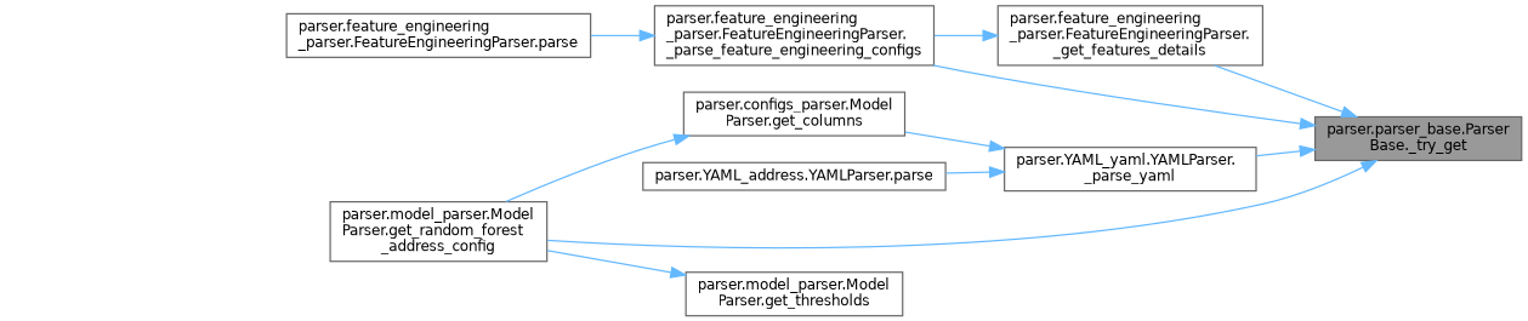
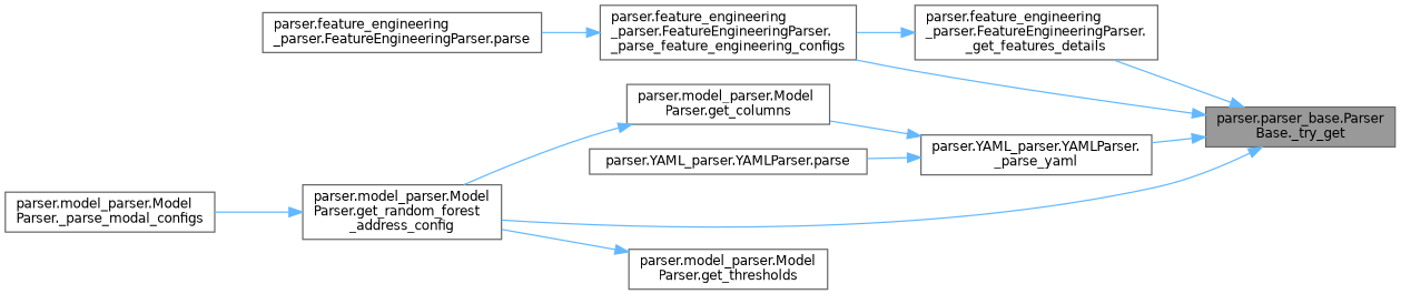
  digraph {
    rankdir=RL
    node [color=grey40 fillcolor=white fontname=Helvetica fontsize=10 shape=box style=filled]
    edge [color=steelblue1 dir=back fontname=Helvetica fontsize=10 labelfontname=Helvetica labelfontsize=10 style=solid]
    n1 [color=gray40 fillcolor=grey60 fontcolor=black height=0.2 label="parser.parser_base.Parser\lBase._try_get" width=0.4]
    n2 [height=0.2 label="parser.feature_engineering\l_parser.FeatureEngineeringParser.\l_get_features_details" width=0.4]
    n3 [height=0.2 label="parser.feature_engineering\l_parser.FeatureEngineeringParser.\l_parse_feature_engineering_configs" width=0.4]
-   n4 [height=0.2 label="parser.YAML_yaml.YAMLParser.\l_parse_yaml" width=0.4]
+   n4 [height=0.2 label="parser.YAML_parser.YAMLParser.\l_parse_yaml" width=0.4]
    n5 [height=0.2 label="parser.model_parser.Model\lParser.get_random_forest\l_address_config" width=0.4]
    n6 [height=0.2 label="parser.feature_engineering\l_parser.FeatureEngineeringParser.parse" width=0.4]
-   n7 [height=0.2 label="parser.configs_parser.Model\lParser.get_columns" width=0.4]
-   n8 [height=0.2 label="parser.YAML_address.YAMLParser.parse" width=0.4]
+   n7 [height=0.2 label="parser.model_parser.Model\lParser.get_columns" width=0.4]
+   n8 [height=0.2 label="parser.YAML_parser.YAMLParser.parse" width=0.4]
+   n9 [height=0.2 label="parser.model_parser.Model\lParser._parse_modal_configs" width=0.4]
    n10 [height=0.2 label="parser.model_parser.Model\lParser.get_thresholds" width=0.4]
    n1 -> n2
    n1 -> n3
    n1 -> n4
    n1 -> n5
    n2 -> n3
    n3 -> n6
    n4 -> n7
    n4 -> n8
+   n5 -> n9
    n7 -> n5
    n10 -> n5
  }
